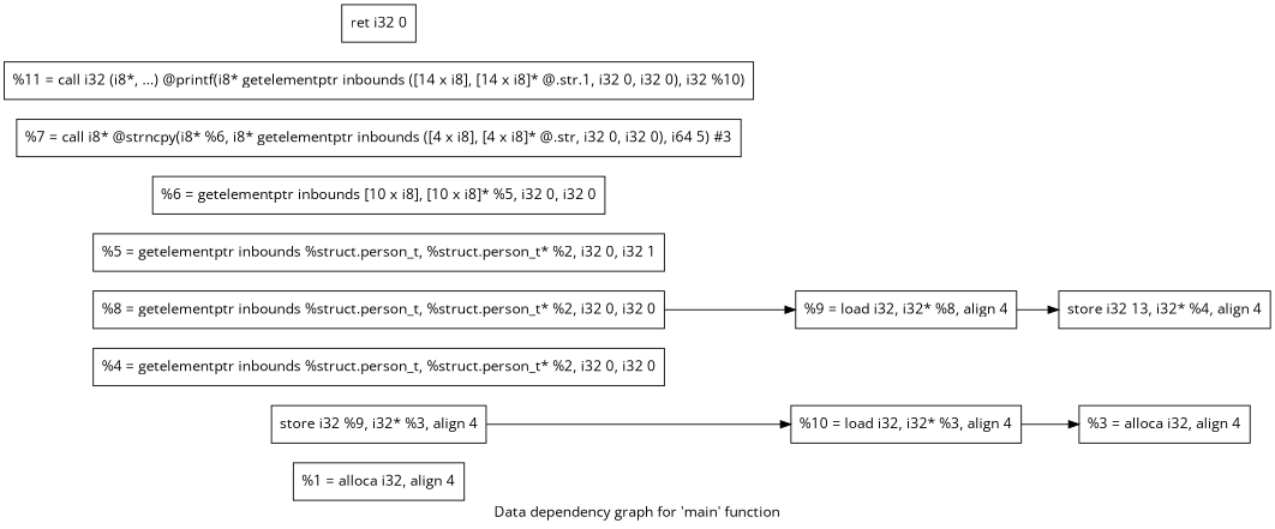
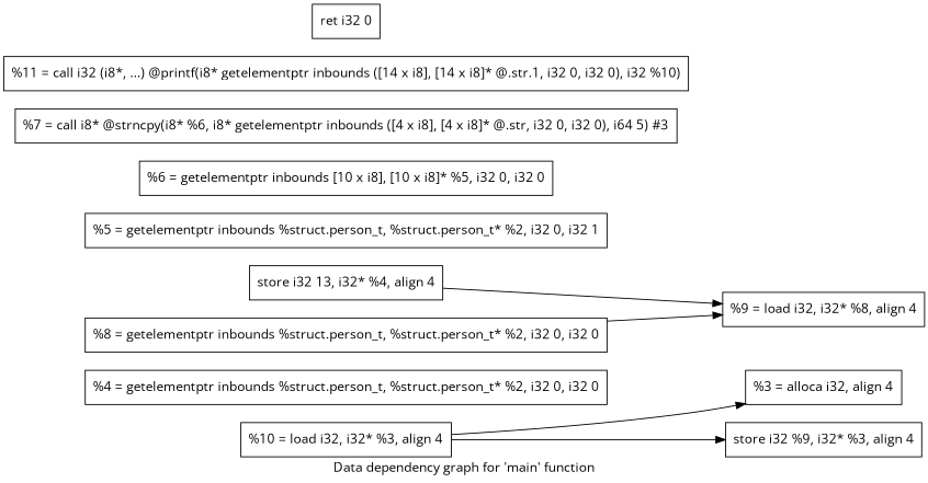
  digraph {
    fontname="Open Sans"
    label="Data dependency graph for 'main' function"
    rankdir=LR
    node [fontname="Open Sans" shape=record]
    edge [fontname="Open Sans"]
-   n1 [label="{  %1 = alloca i32, align 4}"]
    n2 [label="{  %3 = alloca i32, align 4}"]
    n3 [label="{  %10 = load i32, i32* %3, align 4}"]
    n4 [label="{  %4 = getelementptr inbounds %struct.person_t, %struct.person_t* %2, i32 0, i32 0}"]
    n5 [label="{  store i32 13, i32* %4, align 4}"]
    n6 [label="{  %9 = load i32, i32* %8, align 4}"]
    n7 [label="{  %5 = getelementptr inbounds %struct.person_t, %struct.person_t* %2, i32 0, i32 1}"]
    n8 [label="{  %6 = getelementptr inbounds [10 x i8], [10 x i8]* %5, i32 0, i32 0}"]
    n9 [label="{  %7 = call i8* @strncpy(i8* %6, i8* getelementptr inbounds ([4 x i8], [4 x i8]* @.str, i32 0, i32 0), i64 5) #3}"]
    n10 [label="{  %8 = getelementptr inbounds %struct.person_t, %struct.person_t* %2, i32 0, i32 0}"]
    n11 [label="{  store i32 %9, i32* %3, align 4}"]
    n12 [label="{  %11 = call i32 (i8*, ...) @printf(i8* getelementptr inbounds ([14 x i8], [14 x i8]* @.str.1, i32 0, i32 0), i32 %10)}"]
    n13 [label="{  ret i32 0}"]
    n3 -> n2
-   n6 -> n5
+   n5 -> n6
    n10 -> n6
-   n11 -> n3
+   n3 -> n11
  }
